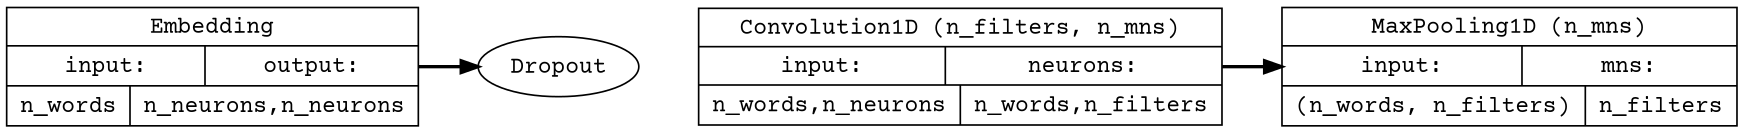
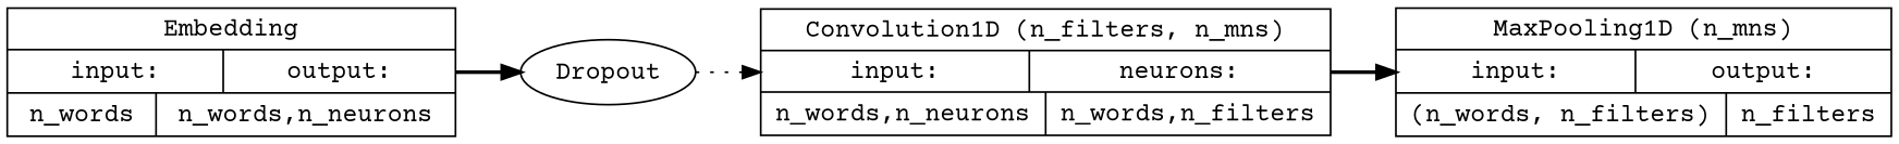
  digraph {
    fontname="Courier Prime"
    rankdir=LR
    node [fontname="Courier Prime" shape=record]
    edge [fontname="Courier Prime" style=bold]
-   n1 [label="Embedding\n|{input:|output:}|{{n_words}|{n_neurons,n_neurons}}"]
+   n1 [label="Embedding\n|{input:|output:}|{{n_words}|{n_words,n_neurons}}"]
    n2 [label=Dropout shape=ellipse]
    n3 [label="Convolution1D (n_filters, n_mns)\n|{input:|neurons:}|{{n_words,n_neurons}|{n_words,n_filters}}"]
-   n4 [label="MaxPooling1D (n_mns)\n|{input:|mns:}|{{(n_words, n_filters)}|{ n_filters}}"]
+   n4 [label="MaxPooling1D (n_mns)\n|{input:|output:}|{{(n_words, n_filters)}|{ n_filters}}"]
    n1 -> n2
+   n2 -> n3 [style=dotted]
    n3 -> n4
  }
